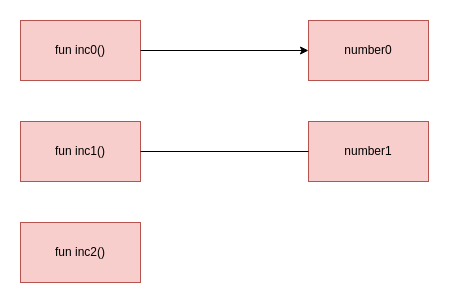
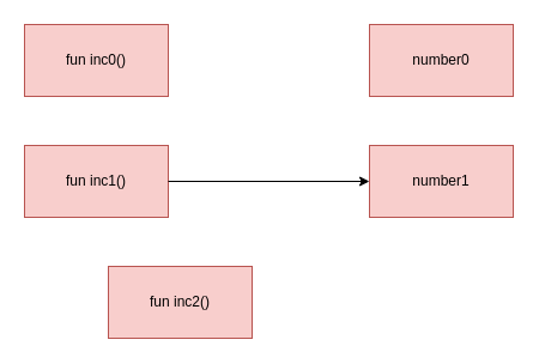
  <mxCell id="0" />
  <mxCell id="1" parent="0" />
  <mxCell id="2" value="fun inc0()" style="rounded=0;whiteSpace=wrap;html=1;fillColor=#f8cecc;strokeColor=#b85450;" parent="1" vertex="1"><mxGeometry x="20" y="20" width="120" height="60" as="geometry" /></mxCell>
  <mxCell id="3" value="number0" style="rounded=0;whiteSpace=wrap;html=1;fillColor=#f8cecc;strokeColor=#b85450;" parent="1" vertex="1"><mxGeometry x="308" y="20" width="120" height="60" as="geometry" /></mxCell>
  <mxCell id="4" value="fun inc1()" style="rounded=0;whiteSpace=wrap;html=1;fillColor=#f8cecc;strokeColor=#b85450;" parent="1" vertex="1"><mxGeometry x="20" y="121" width="120" height="60" as="geometry" /></mxCell>
  <mxCell id="5" value="number1" style="rounded=0;whiteSpace=wrap;html=1;fillColor=#f8cecc;strokeColor=#b85450;" parent="1" vertex="1"><mxGeometry x="308" y="121" width="120" height="60" as="geometry" /></mxCell>
- <mxCell id="6" value="fun inc2()" style="rounded=0;whiteSpace=wrap;html=1;fillColor=#f8cecc;strokeColor=#b85450;" parent="1" vertex="1"><mxGeometry x="20" y="222" width="120" height="60" as="geometry" /></mxCell>
- <mxCell id="7" value="" style="endArrow=classic;html=1;entryX=0;entryY=0.5;entryDx=0;entryDy=0;exitX=1;exitY=0.5;exitDx=0;exitDy=0;" parent="1" source="2" target="3" edge="1"><mxGeometry width="50" height="50" relative="1" as="geometry"><mxPoint x="20" y="353" as="sourcePoint" /><mxPoint x="70" y="303" as="targetPoint" /></mxGeometry></mxCell>
- <mxCell id="8" value="" style="endArrow=none;html=1;entryX=0;entryY=0.5;entryDx=0;entryDy=0;" parent="1" source="4" target="5" edge="1"><mxGeometry width="50" height="50" relative="1" as="geometry"><mxPoint x="188" y="181" as="sourcePoint" /><mxPoint x="238" y="131" as="targetPoint" /></mxGeometry></mxCell>
+ <mxCell id="6" value="fun inc2()" style="rounded=0;whiteSpace=wrap;html=1;fillColor=#f8cecc;strokeColor=#b85450;" parent="1" vertex="1"><mxGeometry x="90" y="222" width="120" height="60" as="geometry" /></mxCell>
+ <mxCell id="8" value="" style="endArrow=classic;html=1;entryX=0;entryY=0.5;entryDx=0;entryDy=0;" parent="1" source="4" target="5" edge="1"><mxGeometry width="50" height="50" relative="1" as="geometry"><mxPoint x="188" y="181" as="sourcePoint" /><mxPoint x="238" y="131" as="targetPoint" /></mxGeometry></mxCell>
